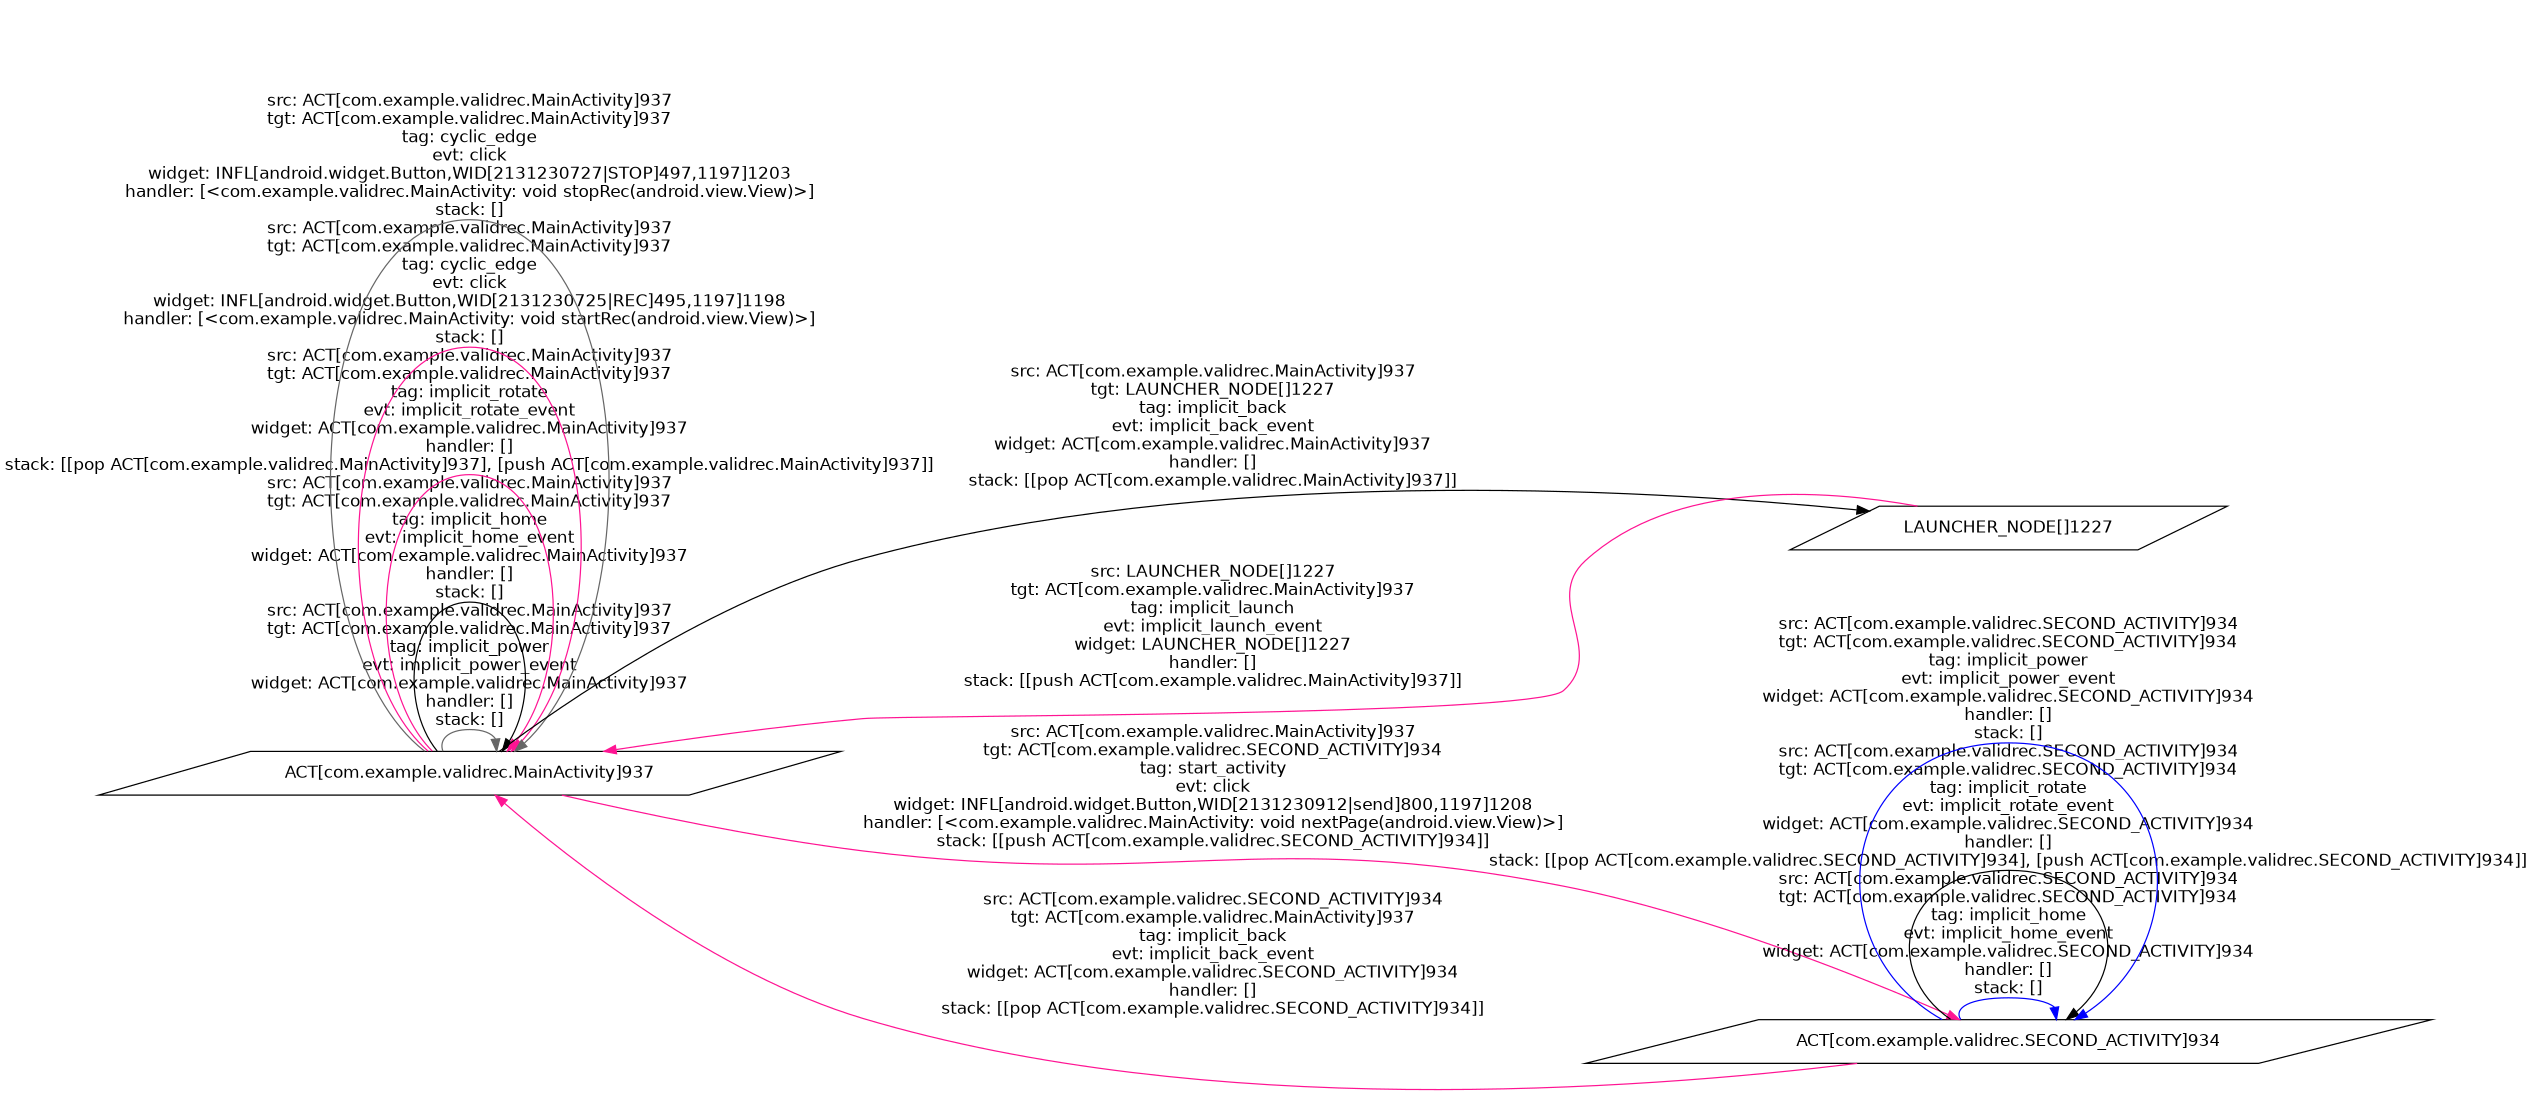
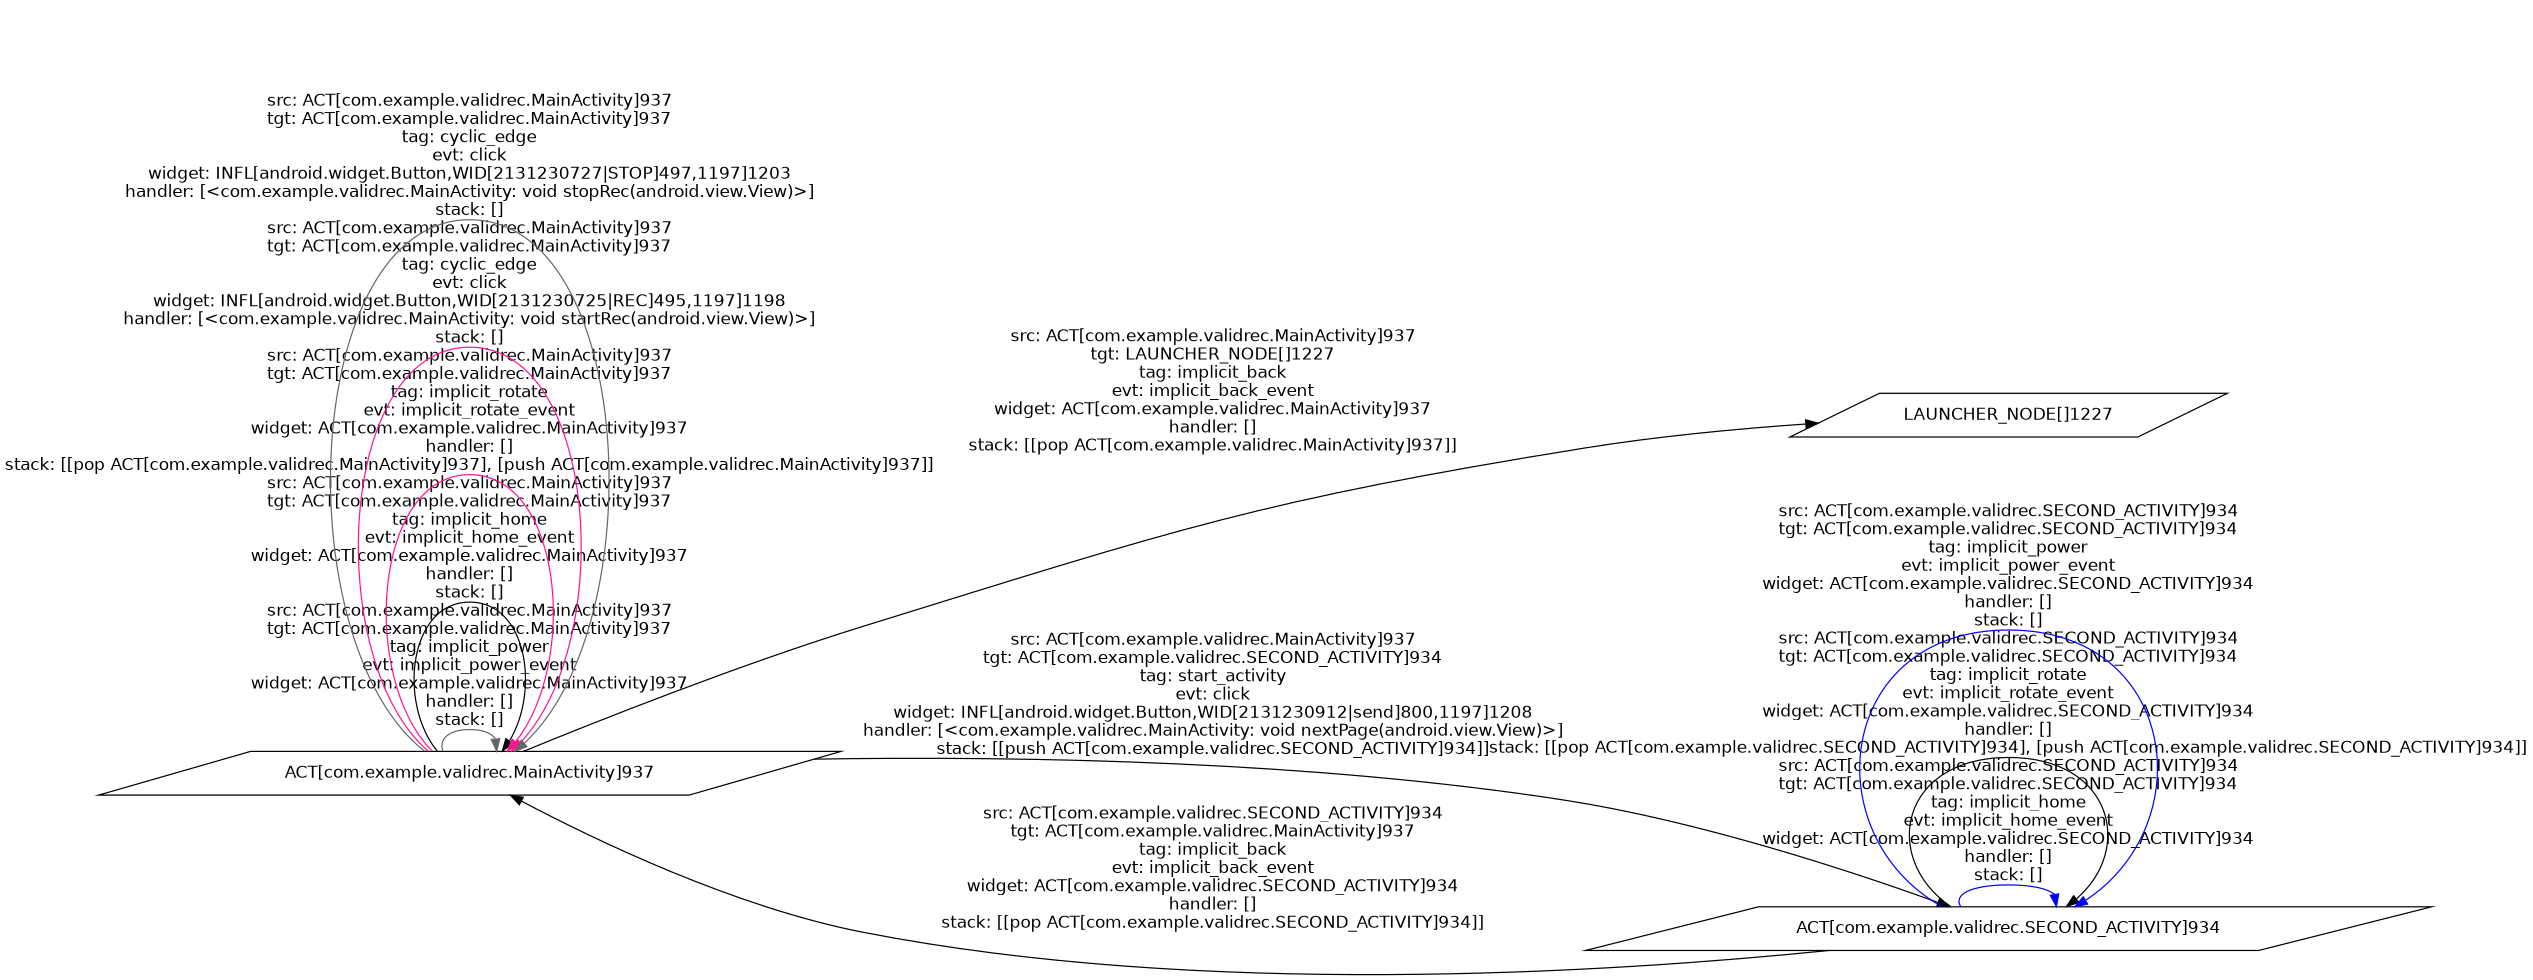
  digraph {
    fontname="DejaVu Sans"
    rankdir=LR
    node [fontname="DejaVu Sans" shape=parallelogram]
    edge [color=deeppink fontname="DejaVu Sans"]
    n1 [label="ACT[com.example.validrec.MainActivity]937"]
    n2 [label="LAUNCHER_NODE[]1227"]
    n3 [label="ACT[com.example.validrec.SECOND_ACTIVITY]934"]
    n1 -> n1 [color=gray40 label="src: ACT[com.example.validrec.MainActivity]937\ntgt: ACT[com.example.validrec.MainActivity]937\ntag: implicit_power\nevt: implicit_power_event\nwidget: ACT[com.example.validrec.MainActivity]937\nhandler: []\nstack: []\n"]
    n1 -> n1 [color=black label="src: ACT[com.example.validrec.MainActivity]937\ntgt: ACT[com.example.validrec.MainActivity]937\ntag: implicit_home\nevt: implicit_home_event\nwidget: ACT[com.example.validrec.MainActivity]937\nhandler: []\nstack: []\n"]
    n1 -> n1 [label="src: ACT[com.example.validrec.MainActivity]937\ntgt: ACT[com.example.validrec.MainActivity]937\ntag: implicit_rotate\nevt: implicit_rotate_event\nwidget: ACT[com.example.validrec.MainActivity]937\nhandler: []\nstack: [[pop ACT[com.example.validrec.MainActivity]937], [push ACT[com.example.validrec.MainActivity]937]]\n"]
    n1 -> n1 [label="src: ACT[com.example.validrec.MainActivity]937\ntgt: ACT[com.example.validrec.MainActivity]937\ntag: cyclic_edge\nevt: click\nwidget: INFL[android.widget.Button,WID[2131230725|REC]495,1197]1198\nhandler: [<com.example.validrec.MainActivity: void startRec(android.view.View)>]\nstack: []\n"]
    n1 -> n1 [color=gray40 label="src: ACT[com.example.validrec.MainActivity]937\ntgt: ACT[com.example.validrec.MainActivity]937\ntag: cyclic_edge\nevt: click\nwidget: INFL[android.widget.Button,WID[2131230727|STOP]497,1197]1203\nhandler: [<com.example.validrec.MainActivity: void stopRec(android.view.View)>]\nstack: []\n"]
    n1 -> n2 [color=black label="src: ACT[com.example.validrec.MainActivity]937\ntgt: LAUNCHER_NODE[]1227\ntag: implicit_back\nevt: implicit_back_event\nwidget: ACT[com.example.validrec.MainActivity]937\nhandler: []\nstack: [[pop ACT[com.example.validrec.MainActivity]937]]\n"]
-   n1 -> n3 [label="src: ACT[com.example.validrec.MainActivity]937\ntgt: ACT[com.example.validrec.SECOND_ACTIVITY]934\ntag: start_activity\nevt: click\nwidget: INFL[android.widget.Button,WID[2131230912|send]800,1197]1208\nhandler: [<com.example.validrec.MainActivity: void nextPage(android.view.View)>]\nstack: [[push ACT[com.example.validrec.SECOND_ACTIVITY]934]]\n"]
-   n2 -> n1 [label="src: LAUNCHER_NODE[]1227\ntgt: ACT[com.example.validrec.MainActivity]937\ntag: implicit_launch\nevt: implicit_launch_event\nwidget: LAUNCHER_NODE[]1227\nhandler: []\nstack: [[push ACT[com.example.validrec.MainActivity]937]]\n"]
-   n3 -> n1 [label="src: ACT[com.example.validrec.SECOND_ACTIVITY]934\ntgt: ACT[com.example.validrec.MainActivity]937\ntag: implicit_back\nevt: implicit_back_event\nwidget: ACT[com.example.validrec.SECOND_ACTIVITY]934\nhandler: []\nstack: [[pop ACT[com.example.validrec.SECOND_ACTIVITY]934]]\n"]
+   n1 -> n3 [color=black label="src: ACT[com.example.validrec.MainActivity]937\ntgt: ACT[com.example.validrec.SECOND_ACTIVITY]934\ntag: start_activity\nevt: click\nwidget: INFL[android.widget.Button,WID[2131230912|send]800,1197]1208\nhandler: [<com.example.validrec.MainActivity: void nextPage(android.view.View)>]\nstack: [[push ACT[com.example.validrec.SECOND_ACTIVITY]934]]\n"]
+   n3 -> n1 [color=black label="src: ACT[com.example.validrec.SECOND_ACTIVITY]934\ntgt: ACT[com.example.validrec.MainActivity]937\ntag: implicit_back\nevt: implicit_back_event\nwidget: ACT[com.example.validrec.SECOND_ACTIVITY]934\nhandler: []\nstack: [[pop ACT[com.example.validrec.SECOND_ACTIVITY]934]]\n"]
    n3 -> n3 [color=blue label="src: ACT[com.example.validrec.SECOND_ACTIVITY]934\ntgt: ACT[com.example.validrec.SECOND_ACTIVITY]934\ntag: implicit_home\nevt: implicit_home_event\nwidget: ACT[com.example.validrec.SECOND_ACTIVITY]934\nhandler: []\nstack: []\n"]
    n3 -> n3 [color=black label="src: ACT[com.example.validrec.SECOND_ACTIVITY]934\ntgt: ACT[com.example.validrec.SECOND_ACTIVITY]934\ntag: implicit_rotate\nevt: implicit_rotate_event\nwidget: ACT[com.example.validrec.SECOND_ACTIVITY]934\nhandler: []\nstack: [[pop ACT[com.example.validrec.SECOND_ACTIVITY]934], [push ACT[com.example.validrec.SECOND_ACTIVITY]934]]\n"]
    n3 -> n3 [color=blue label="src: ACT[com.example.validrec.SECOND_ACTIVITY]934\ntgt: ACT[com.example.validrec.SECOND_ACTIVITY]934\ntag: implicit_power\nevt: implicit_power_event\nwidget: ACT[com.example.validrec.SECOND_ACTIVITY]934\nhandler: []\nstack: []\n"]
  }
